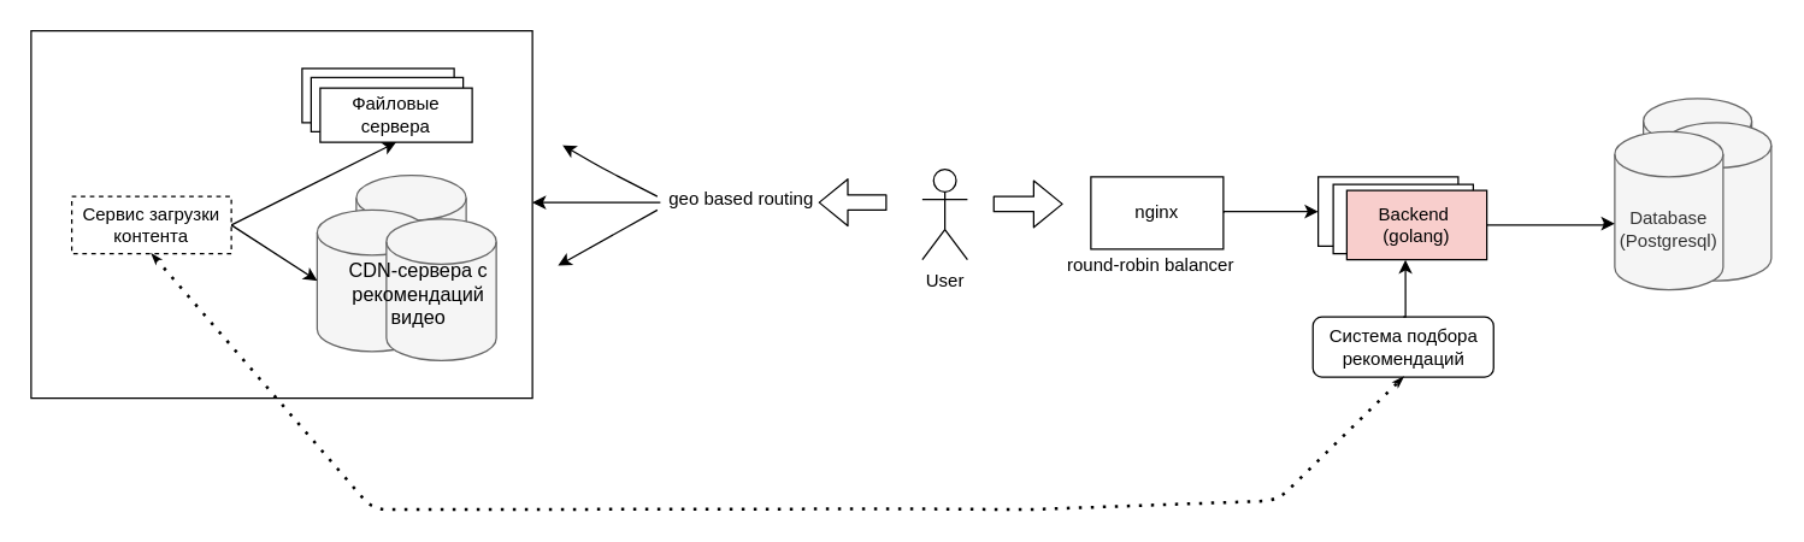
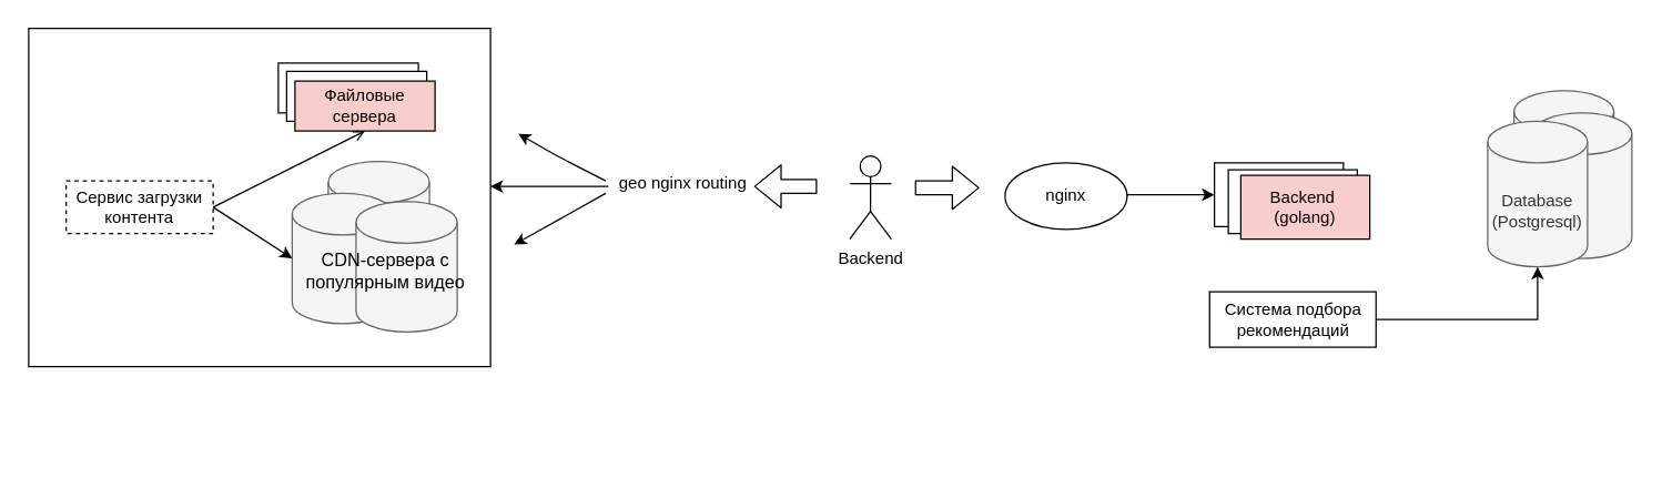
  <mxCell id="0" />
  <mxCell id="1" parent="0" />
  <mxCell id="2" value="" style="rounded=0;whiteSpace=wrap;html=1;" vertex="1" parent="1"><mxGeometry x="875" y="117" width="93" height="46" as="geometry" /></mxCell>
  <mxCell id="3" value="" style="rounded=0;whiteSpace=wrap;html=1;" vertex="1" parent="1"><mxGeometry x="885" y="122" width="93" height="46" as="geometry" /></mxCell>
  <mxCell id="4" value="" style="rounded=0;whiteSpace=wrap;html=1;" vertex="1" parent="1"><mxGeometry x="20" y="20" width="333" height="244" as="geometry" /></mxCell>
- <mxCell id="5" value="User" style="shape=umlActor;verticalLabelPosition=bottom;verticalAlign=top;html=1;outlineConnect=0;fillColor=none;" parent="1" vertex="1"><mxGeometry x="612" y="112" width="30" height="60" as="geometry" /></mxCell>
+ <mxCell id="5" value="Backend" style="shape=umlActor;verticalLabelPosition=bottom;verticalAlign=top;html=1;outlineConnect=0;fillColor=none;" parent="1" vertex="1"><mxGeometry x="612" y="112" width="30" height="60" as="geometry" /></mxCell>
  <mxCell id="6" value="" style="shape=cylinder3;whiteSpace=wrap;html=1;boundedLbl=1;backgroundOutline=1;size=15;fillColor=#f5f5f5;strokeColor=#666666;fontColor=#333333;" parent="1" vertex="1"><mxGeometry x="1091" y="65" width="72" height="105" as="geometry" /></mxCell>
  <mxCell id="7" value="" style="shape=cylinder3;whiteSpace=wrap;html=1;boundedLbl=1;backgroundOutline=1;size=15;fillColor=#f5f5f5;strokeColor=#666666;fontColor=#333333;" vertex="1" parent="1"><mxGeometry x="1104" y="81" width="72" height="105" as="geometry" /></mxCell>
  <mxCell id="8" value="Database&lt;br&gt;(Postgresql)" style="shape=cylinder3;whiteSpace=wrap;html=1;boundedLbl=1;backgroundOutline=1;size=15;fillColor=#f5f5f5;strokeColor=#666666;fontColor=#333333;" vertex="1" parent="1"><mxGeometry x="1072" y="87" width="72" height="105" as="geometry" /></mxCell>
  <mxCell id="9" style="edgeStyle=orthogonalEdgeStyle;rounded=0;orthogonalLoop=1;jettySize=auto;html=1;exitX=1;exitY=0.5;exitDx=0;exitDy=0;entryX=0;entryY=0.5;entryDx=0;entryDy=0;" edge="1" parent="1" source="10" target="2"><mxGeometry relative="1" as="geometry"><Array as="points"><mxPoint x="812" y="140" /></Array></mxGeometry></mxCell>
- <mxCell id="10" value="nginx" style="rounded=0;whiteSpace=wrap;html=1;" vertex="1" parent="1"><mxGeometry x="724" y="117" width="88" height="48" as="geometry" /></mxCell>
- <mxCell id="11" style="edgeStyle=orthogonalEdgeStyle;rounded=0;orthogonalLoop=1;jettySize=auto;html=1;exitX=1;exitY=0.5;exitDx=0;exitDy=0;entryX=0;entryY=0.581;entryDx=0;entryDy=0;entryPerimeter=0;" edge="1" parent="1" source="12" target="8"><mxGeometry relative="1" as="geometry"><Array as="points"><mxPoint x="1065" y="149" /><mxPoint x="1065" y="148" /></Array></mxGeometry></mxCell>
+ <mxCell id="10" value="nginx" style="ellipse;whiteSpace=wrap;html=1;" vertex="1" parent="1"><mxGeometry x="724" y="117" width="88" height="48" as="geometry" /></mxCell>
  <mxCell id="12" value="&lt;span&gt;Backend&amp;nbsp;&lt;/span&gt;&lt;br&gt;&lt;span&gt;(golang)&lt;/span&gt;" style="rounded=0;whiteSpace=wrap;html=1;fillColor=#f8cecc;" vertex="1" parent="1"><mxGeometry x="894" y="126" width="93" height="46" as="geometry" /></mxCell>
  <mxCell id="13" value="" style="endArrow=classic;html=1;" edge="1" parent="1"><mxGeometry width="50" height="50" relative="1" as="geometry"><mxPoint x="436" y="130" as="sourcePoint" /><mxPoint x="373" y="96" as="targetPoint" /><Array as="points"><mxPoint x="401" y="112" /></Array></mxGeometry></mxCell>
  <mxCell id="14" value="" style="endArrow=classic;html=1;" edge="1" parent="1"><mxGeometry width="50" height="50" relative="1" as="geometry"><mxPoint x="436" y="139" as="sourcePoint" /><mxPoint x="370" y="176" as="targetPoint" /></mxGeometry></mxCell>
  <mxCell id="15" value="" style="endArrow=classic;html=1;" edge="1" parent="1"><mxGeometry width="50" height="50" relative="1" as="geometry"><mxPoint x="438" y="134" as="sourcePoint" /><mxPoint x="353" y="134" as="targetPoint" /></mxGeometry></mxCell>
- <mxCell id="16" value="geo based routing" style="text;html=1;strokeColor=none;fillColor=none;align=center;verticalAlign=middle;whiteSpace=wrap;rounded=0;" vertex="1" parent="1"><mxGeometry x="431" y="117" width="121.5" height="29" as="geometry" /></mxCell>
+ <mxCell id="16" value="geo nginx routing" style="text;html=1;strokeColor=none;fillColor=none;align=center;verticalAlign=middle;whiteSpace=wrap;rounded=0;" vertex="1" parent="1"><mxGeometry x="431" y="117" width="121.5" height="29" as="geometry" /></mxCell>
  <mxCell id="17" value="" style="shape=cylinder3;whiteSpace=wrap;html=1;boundedLbl=1;backgroundOutline=1;size=15;fillColor=#f5f5f5;strokeColor=#666666;fontColor=#333333;" vertex="1" parent="1"><mxGeometry x="236" y="116" width="73" height="94" as="geometry" /></mxCell>
  <mxCell id="18" value="" style="shape=cylinder3;whiteSpace=wrap;html=1;boundedLbl=1;backgroundOutline=1;size=15;fillColor=#f5f5f5;strokeColor=#666666;fontColor=#333333;" vertex="1" parent="1"><mxGeometry x="210" y="139" width="73" height="94" as="geometry" /></mxCell>
  <mxCell id="19" value="" style="shape=cylinder3;whiteSpace=wrap;html=1;boundedLbl=1;backgroundOutline=1;size=15;fillColor=#f5f5f5;strokeColor=#666666;fontColor=#333333;" vertex="1" parent="1"><mxGeometry x="256" y="145" width="73" height="94" as="geometry" /></mxCell>
- <mxCell id="20" value="&lt;font style=&quot;font-size: 13px&quot;&gt;CDN-сервера с рекомендаций видео&lt;/font&gt;" style="text;html=1;strokeColor=none;fillColor=none;align=center;verticalAlign=middle;whiteSpace=wrap;rounded=0;" vertex="1" parent="1"><mxGeometry x="215.5" y="167" width="123" height="56" as="geometry" /></mxCell>
+ <mxCell id="20" value="&lt;font style=&quot;font-size: 13px&quot;&gt;CDN-сервера с популярным видео&lt;/font&gt;" style="text;html=1;strokeColor=none;fillColor=none;align=center;verticalAlign=middle;whiteSpace=wrap;rounded=0;" vertex="1" parent="1"><mxGeometry x="215.5" y="167" width="123" height="56" as="geometry" /></mxCell>
  <mxCell id="21" value="" style="rounded=0;whiteSpace=wrap;html=1;" vertex="1" parent="1"><mxGeometry x="200" y="45" width="101" height="36" as="geometry" /></mxCell>
  <mxCell id="22" value="" style="rounded=0;whiteSpace=wrap;html=1;" vertex="1" parent="1"><mxGeometry x="206" y="51" width="101" height="36" as="geometry" /></mxCell>
- <mxCell id="23" value="Файловые сервера" style="rounded=0;whiteSpace=wrap;html=1;" vertex="1" parent="1"><mxGeometry x="212" y="58" width="101" height="36" as="geometry" /></mxCell>
+ <mxCell id="23" value="Файловые сервера" style="rounded=0;whiteSpace=wrap;html=1;fillColor=#f8cecc;" vertex="1" parent="1"><mxGeometry x="212" y="58" width="101" height="36" as="geometry" /></mxCell>
  <mxCell id="24" value="&lt;span&gt;Сервис загрузки контента&lt;/span&gt;" style="rounded=0;whiteSpace=wrap;html=1;dashed=1;" vertex="1" parent="1"><mxGeometry x="47" y="130" width="106" height="38" as="geometry" /></mxCell>
  <mxCell id="25" value="" style="endArrow=classic;html=1;exitX=1;exitY=0.5;exitDx=0;exitDy=0;entryX=0;entryY=0.5;entryDx=0;entryDy=0;entryPerimeter=0;" edge="1" parent="1" source="24" target="18"><mxGeometry width="50" height="50" relative="1" as="geometry"><mxPoint x="152" y="181" as="sourcePoint" /><mxPoint x="202" y="131" as="targetPoint" /></mxGeometry></mxCell>
- <mxCell id="26" value="" style="endArrow=classic;html=1;exitX=1;exitY=0.5;exitDx=0;exitDy=0;entryX=0.5;entryY=1;entryDx=0;entryDy=0;" edge="1" parent="1" source="24" target="23"><mxGeometry width="50" height="50" relative="1" as="geometry"><mxPoint x="137" y="139" as="sourcePoint" /><mxPoint x="187" y="89" as="targetPoint" /></mxGeometry></mxCell>
- <mxCell id="27" style="edgeStyle=orthogonalEdgeStyle;rounded=0;orthogonalLoop=1;jettySize=auto;html=1;exitX=0.5;exitY=0;exitDx=0;exitDy=0;entryX=0.419;entryY=1.004;entryDx=0;entryDy=0;entryPerimeter=0;" edge="1" parent="1" source="28" target="12"><mxGeometry relative="1" as="geometry" /></mxCell>
- <mxCell id="28" value="&lt;span&gt;Система подбора рекомендаций&lt;/span&gt;" style="whiteSpace=wrap;html=1;fillColor=none;rounded=1;" vertex="1" parent="1"><mxGeometry x="871.5" y="210" width="120" height="40" as="geometry" /></mxCell>
- <mxCell id="30" value="" style="endArrow=classicThin;dashed=1;html=1;dashPattern=1 3;strokeWidth=2;entryX=0.5;entryY=1;entryDx=0;entryDy=0;exitX=0.5;exitY=1;exitDx=0;exitDy=0;startArrow=classicThin;startFill=1;endFill=1;endSize=1;startSize=1;" edge="1" parent="1" source="24" target="28"><mxGeometry width="50" height="50" relative="1" as="geometry"><mxPoint x="554.599" y="361.518" as="sourcePoint" /><mxPoint x="554.5" y="205" as="targetPoint" /><Array as="points"><mxPoint x="247" y="338" /><mxPoint x="607" y="337.5" /><mxPoint x="682" y="338" /><mxPoint x="848" y="332" /></Array></mxGeometry></mxCell>
+ <mxCell id="26" value="" style="endArrow=open;html=1;exitX=1;exitY=0.5;exitDx=0;exitDy=0;entryX=0.5;entryY=1;entryDx=0;entryDy=0;" edge="1" parent="1" source="24" target="23"><mxGeometry width="50" height="50" relative="1" as="geometry"><mxPoint x="137" y="139" as="sourcePoint" /><mxPoint x="187" y="89" as="targetPoint" /></mxGeometry></mxCell>
+ <mxCell id="28" value="&lt;span&gt;Система подбора рекомендаций&lt;/span&gt;" style="rounded=0;whiteSpace=wrap;html=1;fillColor=none;" vertex="1" parent="1"><mxGeometry x="871.5" y="210" width="120" height="40" as="geometry" /></mxCell>
+ <mxCell id="29" style="edgeStyle=orthogonalEdgeStyle;rounded=0;orthogonalLoop=1;jettySize=auto;html=1;exitX=1;exitY=0.5;exitDx=0;exitDy=0;" edge="1" parent="1" source="28" target="8"><mxGeometry relative="1" as="geometry"><mxPoint x="1003" y="256" as="sourcePoint" /></mxGeometry></mxCell>
  <mxCell id="31" value="" style="shape=flexArrow;endArrow=classic;html=1;" edge="1" parent="1"><mxGeometry width="50" height="50" relative="1" as="geometry"><mxPoint x="588.5" y="134" as="sourcePoint" /><mxPoint x="543" y="134" as="targetPoint" /></mxGeometry></mxCell>
  <mxCell id="32" value="" style="shape=flexArrow;endArrow=classic;html=1;" edge="1" parent="1"><mxGeometry width="50" height="50" relative="1" as="geometry"><mxPoint x="659" y="135" as="sourcePoint" /><mxPoint x="705.5" y="135" as="targetPoint" /></mxGeometry></mxCell>
- <mxCell id="33" value="round-robin balancer" style="text;html=1;strokeColor=none;fillColor=none;align=center;verticalAlign=middle;whiteSpace=wrap;rounded=0;" vertex="1" parent="1"><mxGeometry x="689" y="166" width="150" height="20" as="geometry" /></mxCell>
